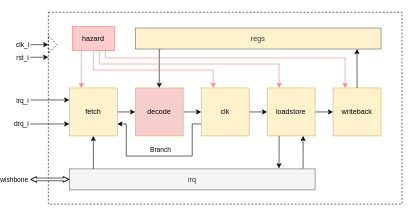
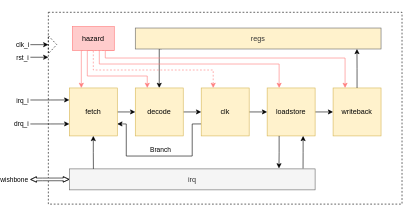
  <mxCell id="0" />
  <mxCell id="1" parent="0" />
  <mxCell id="2" value="" style="rounded=0;whiteSpace=wrap;html=1;fillColor=default;dashed=1;" parent="1" vertex="1"><mxGeometry x="50" y="20" width="590" height="320" as="geometry" /></mxCell>
  <mxCell id="3" value="" style="group" parent="1" vertex="1" connectable="0"><mxGeometry x="85" y="43.75" width="520" height="272.5" as="geometry" /></mxCell>
  <mxCell id="4" style="edgeStyle=orthogonalEdgeStyle;rounded=0;orthogonalLoop=1;jettySize=auto;html=1;entryX=0.108;entryY=0.99;entryDx=0;entryDy=0;entryPerimeter=0;endArrow=none;endFill=0;startArrow=classic;startFill=1;" parent="3" source="12" target="29" edge="1"><mxGeometry relative="1" as="geometry"><Array as="points"><mxPoint x="150" y="37.5" /></Array></mxGeometry></mxCell>
  <mxCell id="5" style="edgeStyle=orthogonalEdgeStyle;rounded=0;orthogonalLoop=1;jettySize=auto;html=1;exitX=0;exitY=0.75;exitDx=0;exitDy=0;endArrow=none;endFill=0;startArrow=classic;startFill=1;" parent="3" source="10" edge="1"><mxGeometry relative="1" as="geometry"><mxPoint x="-65" y="162.57" as="targetPoint" /></mxGeometry></mxCell>
  <mxCell id="6" value="drq_i" style="edgeLabel;html=1;align=center;verticalAlign=middle;resizable=0;points=[];" parent="5" vertex="1" connectable="0"><mxGeometry x="0.732" relative="1" as="geometry"><mxPoint x="-24" as="offset" /></mxGeometry></mxCell>
  <mxCell id="7" style="edgeStyle=orthogonalEdgeStyle;rounded=0;orthogonalLoop=1;jettySize=auto;html=1;exitX=0;exitY=0.25;exitDx=0;exitDy=0;endArrow=none;endFill=0;startArrow=classic;startFill=1;" parent="3" source="10" edge="1"><mxGeometry relative="1" as="geometry"><mxPoint x="-65" y="122.57" as="targetPoint" /></mxGeometry></mxCell>
  <mxCell id="8" value="irq_i" style="edgeLabel;html=1;align=center;verticalAlign=middle;resizable=0;points=[];" parent="7" vertex="1" connectable="0"><mxGeometry x="0.632" relative="1" as="geometry"><mxPoint x="-26" as="offset" /></mxGeometry></mxCell>
  <mxCell id="9" style="edgeStyle=orthogonalEdgeStyle;rounded=0;orthogonalLoop=1;jettySize=auto;html=1;exitX=1;exitY=0.5;exitDx=0;exitDy=0;entryX=0;entryY=0.5;entryDx=0;entryDy=0;" parent="3" source="10" target="12" edge="1"><mxGeometry relative="1" as="geometry" /></mxCell>
  <mxCell id="10" value="fetch" style="whiteSpace=wrap;html=1;aspect=fixed;fillColor=#fff2cc;strokeColor=#d6b656;" parent="3" vertex="1"><mxGeometry y="102.5" width="80" height="80" as="geometry" /></mxCell>
  <mxCell id="11" style="edgeStyle=orthogonalEdgeStyle;rounded=0;orthogonalLoop=1;jettySize=auto;html=1;exitX=1;exitY=0.5;exitDx=0;exitDy=0;entryX=0;entryY=0.5;entryDx=0;entryDy=0;" parent="3" source="12" target="16" edge="1"><mxGeometry relative="1" as="geometry" /></mxCell>
- <mxCell id="12" value="decode" style="whiteSpace=wrap;html=1;aspect=fixed;fillColor=#f8cecc;strokeColor=#d6b656;" parent="3" vertex="1"><mxGeometry x="110" y="102.5" width="80" height="80" as="geometry" /></mxCell>
+ <mxCell id="12" value="decode" style="whiteSpace=wrap;html=1;aspect=fixed;fillColor=#fff2cc;strokeColor=#d6b656;" parent="3" vertex="1"><mxGeometry x="110" y="102.5" width="80" height="80" as="geometry" /></mxCell>
  <mxCell id="13" style="edgeStyle=orthogonalEdgeStyle;rounded=0;orthogonalLoop=1;jettySize=auto;html=1;exitX=1;exitY=0.5;exitDx=0;exitDy=0;entryX=0;entryY=0.5;entryDx=0;entryDy=0;" parent="3" source="16" target="18" edge="1"><mxGeometry relative="1" as="geometry" /></mxCell>
  <mxCell id="14" style="edgeStyle=orthogonalEdgeStyle;rounded=0;orthogonalLoop=1;jettySize=auto;html=1;exitX=0;exitY=0.75;exitDx=0;exitDy=0;entryX=1;entryY=0.75;entryDx=0;entryDy=0;" parent="3" source="16" target="10" edge="1"><mxGeometry relative="1" as="geometry"><Array as="points"><mxPoint x="205" y="163" /><mxPoint x="205" y="216" /><mxPoint x="95" y="216" /><mxPoint x="95" y="163" /></Array></mxGeometry></mxCell>
  <mxCell id="15" value="Branch" style="edgeLabel;html=1;align=center;verticalAlign=middle;resizable=0;points=[];" parent="14" vertex="1" connectable="0"><mxGeometry x="-0.065" relative="1" as="geometry"><mxPoint x="-7" y="-10" as="offset" /></mxGeometry></mxCell>
  <mxCell id="16" value="clk" style="whiteSpace=wrap;html=1;aspect=fixed;fillColor=#fff2cc;strokeColor=#d6b656;" parent="3" vertex="1"><mxGeometry x="220" y="102.5" width="80" height="80" as="geometry" /></mxCell>
  <mxCell id="17" style="edgeStyle=orthogonalEdgeStyle;rounded=0;orthogonalLoop=1;jettySize=auto;html=1;exitX=1;exitY=0.5;exitDx=0;exitDy=0;entryX=0;entryY=0.5;entryDx=0;entryDy=0;" parent="3" source="18" target="19" edge="1"><mxGeometry relative="1" as="geometry" /></mxCell>
  <mxCell id="18" value="loadstore" style="whiteSpace=wrap;html=1;aspect=fixed;fillColor=#fff2cc;strokeColor=#d6b656;" parent="3" vertex="1"><mxGeometry x="330" y="102.5" width="80" height="80" as="geometry" /></mxCell>
  <mxCell id="19" value="writeback" style="whiteSpace=wrap;html=1;aspect=fixed;fillColor=#fff2cc;strokeColor=#d6b656;" parent="3" vertex="1"><mxGeometry x="440" y="102.5" width="80" height="80" as="geometry" /></mxCell>
  <mxCell id="20" style="edgeStyle=orthogonalEdgeStyle;rounded=0;orthogonalLoop=1;jettySize=auto;html=1;exitX=0;exitY=0.5;exitDx=0;exitDy=0;startArrow=classic;startFill=1;shape=flexArrow;width=4.498;endSize=2.876;endWidth=3.581;startWidth=3.581;startSize=2.876;fillColor=default;" parent="3" source="22" edge="1"><mxGeometry relative="1" as="geometry"><mxPoint x="-65" y="255.181" as="targetPoint" /><Array as="points"><mxPoint x="-45" y="255" /></Array></mxGeometry></mxCell>
  <mxCell id="21" value="wishbone" style="edgeLabel;html=1;align=center;verticalAlign=middle;resizable=0;points=[];" parent="20" vertex="1" connectable="0"><mxGeometry x="0.58" relative="1" as="geometry"><mxPoint x="-42" as="offset" /></mxGeometry></mxCell>
  <mxCell id="22" value="irq" style="rounded=0;whiteSpace=wrap;html=1;fillColor=#f5f5f5;fontColor=#333333;strokeColor=#666666;" parent="3" vertex="1"><mxGeometry y="237.5" width="410" height="35" as="geometry" /></mxCell>
  <mxCell id="23" style="edgeStyle=orthogonalEdgeStyle;rounded=0;orthogonalLoop=1;jettySize=auto;html=1;exitX=0.25;exitY=1;exitDx=0;exitDy=0;entryX=0.25;entryY=0;entryDx=0;entryDy=0;strokeColor=#FF7C7C;" parent="3" source="28" target="10" edge="1"><mxGeometry relative="1" as="geometry"><Array as="points"><mxPoint x="20" y="40.5" /></Array></mxGeometry></mxCell>
- <mxCell id="25" style="edgeStyle=orthogonalEdgeStyle;rounded=0;orthogonalLoop=1;jettySize=auto;html=1;exitX=0.75;exitY=1;exitDx=0;exitDy=0;entryX=0.25;entryY=0;entryDx=0;entryDy=0;strokeColor=#FF7C7C;" parent="3" source="28" target="16" edge="1"><mxGeometry relative="1" as="geometry"><Array as="points"><mxPoint x="40" y="39.5" /><mxPoint x="40" y="72.5" /><mxPoint x="240" y="72.5" /></Array></mxGeometry></mxCell>
+ <mxCell id="24" style="edgeStyle=orthogonalEdgeStyle;rounded=0;orthogonalLoop=1;jettySize=auto;html=1;exitX=0.5;exitY=1;exitDx=0;exitDy=0;entryX=0.25;entryY=0;entryDx=0;entryDy=0;strokeColor=#FF7C7C;" parent="3" source="28" target="12" edge="1"><mxGeometry relative="1" as="geometry"><Array as="points"><mxPoint x="30" y="39.5" /><mxPoint x="30" y="82.5" /><mxPoint x="130" y="82.5" /></Array></mxGeometry></mxCell>
+ <mxCell id="25" style="edgeStyle=orthogonalEdgeStyle;rounded=0;orthogonalLoop=1;jettySize=auto;html=1;exitX=0.75;exitY=1;exitDx=0;exitDy=0;entryX=0.25;entryY=0;entryDx=0;entryDy=0;strokeColor=#FF7C7C;dashed=1;" parent="3" source="28" target="16" edge="1"><mxGeometry relative="1" as="geometry"><Array as="points"><mxPoint x="40" y="39.5" /><mxPoint x="40" y="72.5" /><mxPoint x="240" y="72.5" /></Array></mxGeometry></mxCell>
  <mxCell id="26" style="edgeStyle=orthogonalEdgeStyle;rounded=0;orthogonalLoop=1;jettySize=auto;html=1;exitX=0.75;exitY=1;exitDx=0;exitDy=0;entryX=0.25;entryY=0;entryDx=0;entryDy=0;strokeColor=#FF7C7C;" parent="3" source="28" target="18" edge="1"><mxGeometry relative="1" as="geometry"><Array as="points"><mxPoint x="57" y="37.5" /><mxPoint x="50" y="37.5" /><mxPoint x="50" y="62.5" /><mxPoint x="350" y="62.5" /></Array></mxGeometry></mxCell>
  <mxCell id="27" style="edgeStyle=orthogonalEdgeStyle;rounded=0;orthogonalLoop=1;jettySize=auto;html=1;exitX=1;exitY=1;exitDx=0;exitDy=0;entryX=0.25;entryY=0;entryDx=0;entryDy=0;strokeColor=#FF7C7C;" parent="3" source="28" target="19" edge="1"><mxGeometry relative="1" as="geometry"><Array as="points"><mxPoint x="60" y="39.5" /><mxPoint x="60" y="52.5" /><mxPoint x="460" y="52.5" /></Array></mxGeometry></mxCell>
  <mxCell id="28" value="hazard" style="rounded=0;whiteSpace=wrap;html=1;fillColor=#ffcccc;strokeColor=#ff7c7c;" parent="3" vertex="1"><mxGeometry x="5" width="70" height="40" as="geometry" /></mxCell>
  <mxCell id="29" value="regs" style="rounded=0;whiteSpace=wrap;html=1;fillColor=#fff2cc;fontColor=#333333;strokeColor=#666666;" parent="3" vertex="1"><mxGeometry x="110" y="2.5" width="410" height="35" as="geometry" /></mxCell>
  <mxCell id="30" style="edgeStyle=orthogonalEdgeStyle;rounded=0;orthogonalLoop=1;jettySize=auto;html=1;entryX=0.902;entryY=0.998;entryDx=0;entryDy=0;entryPerimeter=0;" parent="3" source="19" target="29" edge="1"><mxGeometry relative="1" as="geometry"><Array as="points" /></mxGeometry></mxCell>
  <mxCell id="31" style="edgeStyle=orthogonalEdgeStyle;rounded=0;orthogonalLoop=1;jettySize=auto;html=1;exitX=0.75;exitY=1;exitDx=0;exitDy=0;entryX=0.951;entryY=-0.024;entryDx=0;entryDy=0;entryPerimeter=0;endArrow=none;endFill=0;startArrow=classic;startFill=1;" parent="3" source="18" target="22" edge="1"><mxGeometry relative="1" as="geometry" /></mxCell>
  <mxCell id="32" style="edgeStyle=orthogonalEdgeStyle;rounded=0;orthogonalLoop=1;jettySize=auto;html=1;exitX=0.25;exitY=1;exitDx=0;exitDy=0;entryX=0.853;entryY=-0.024;entryDx=0;entryDy=0;entryPerimeter=0;" parent="3" source="18" target="22" edge="1"><mxGeometry relative="1" as="geometry" /></mxCell>
  <mxCell id="33" style="edgeStyle=orthogonalEdgeStyle;rounded=0;orthogonalLoop=1;jettySize=auto;html=1;exitX=0.5;exitY=1;exitDx=0;exitDy=0;entryX=0.098;entryY=-0.001;entryDx=0;entryDy=0;entryPerimeter=0;endArrow=none;endFill=0;startArrow=classic;startFill=1;" parent="3" source="10" target="22" edge="1"><mxGeometry relative="1" as="geometry" /></mxCell>
  <mxCell id="34" style="edgeStyle=orthogonalEdgeStyle;rounded=0;orthogonalLoop=1;jettySize=auto;html=1;exitX=0;exitY=0.5;exitDx=0;exitDy=0;endArrow=none;endFill=0;startArrow=classic;startFill=1;" parent="1" source="36" edge="1"><mxGeometry relative="1" as="geometry"><mxPoint x="20" y="74.067" as="targetPoint" /></mxGeometry></mxCell>
  <mxCell id="35" value="clk_i" style="edgeLabel;html=1;align=center;verticalAlign=middle;resizable=0;points=[];" parent="34" vertex="1" connectable="0"><mxGeometry x="0.475" relative="1" as="geometry"><mxPoint x="-22" as="offset" /></mxGeometry></mxCell>
  <mxCell id="36" value="" style="triangle;whiteSpace=wrap;html=1;fillColor=none;dashed=1;" parent="1" vertex="1"><mxGeometry x="50" y="59" width="14" height="30" as="geometry" /></mxCell>
  <mxCell id="37" style="edgeStyle=orthogonalEdgeStyle;rounded=0;orthogonalLoop=1;jettySize=auto;html=1;exitX=0;exitY=0.5;exitDx=0;exitDy=0;endArrow=none;endFill=0;startArrow=classic;startFill=1;" parent="1" edge="1"><mxGeometry relative="1" as="geometry"><mxPoint x="20" y="95.067" as="targetPoint" /><mxPoint x="50" y="95" as="sourcePoint" /></mxGeometry></mxCell>
  <mxCell id="38" value="rst_i" style="edgeLabel;html=1;align=center;verticalAlign=middle;resizable=0;points=[];" parent="37" vertex="1" connectable="0"><mxGeometry x="0.475" relative="1" as="geometry"><mxPoint x="-22" as="offset" /></mxGeometry></mxCell>
